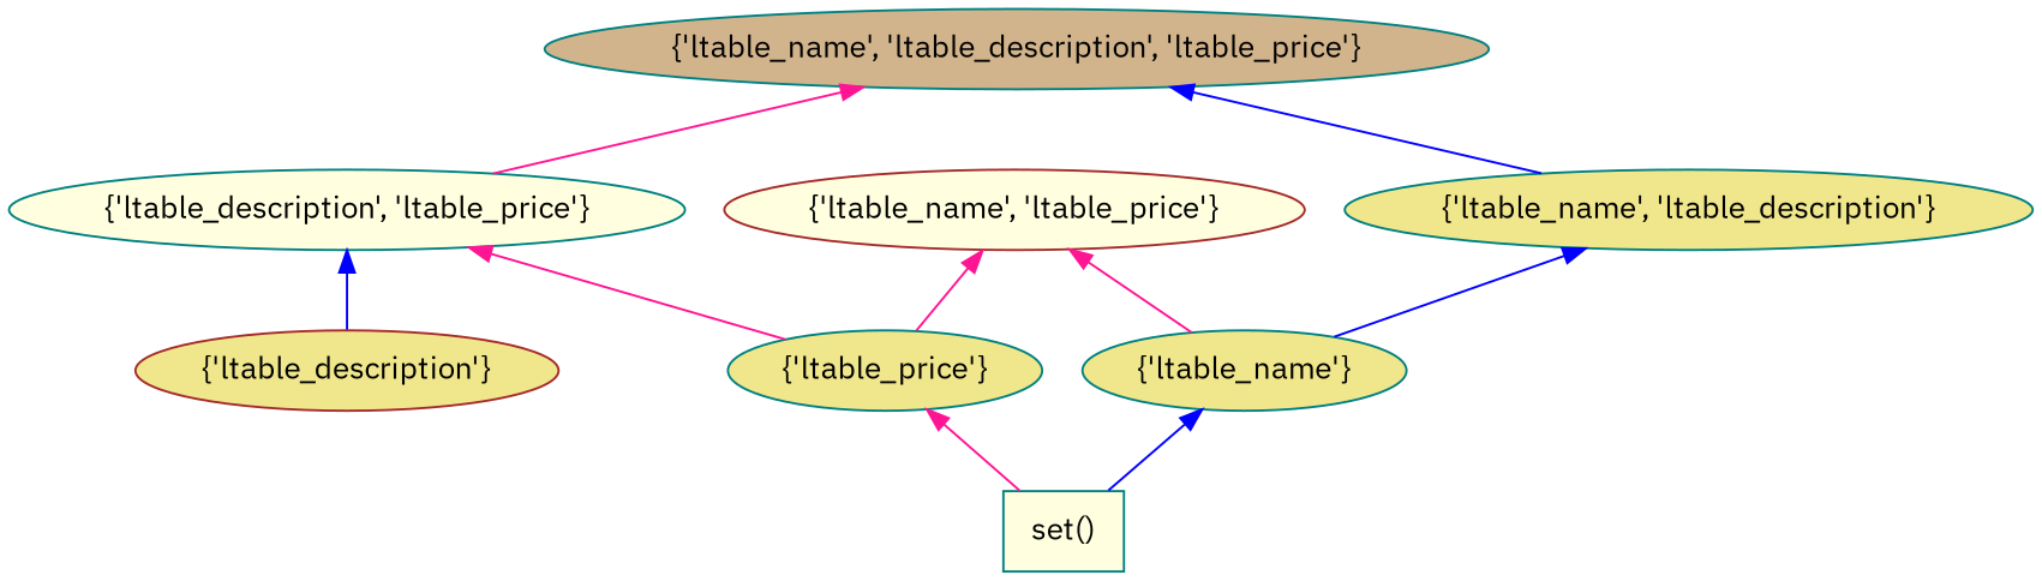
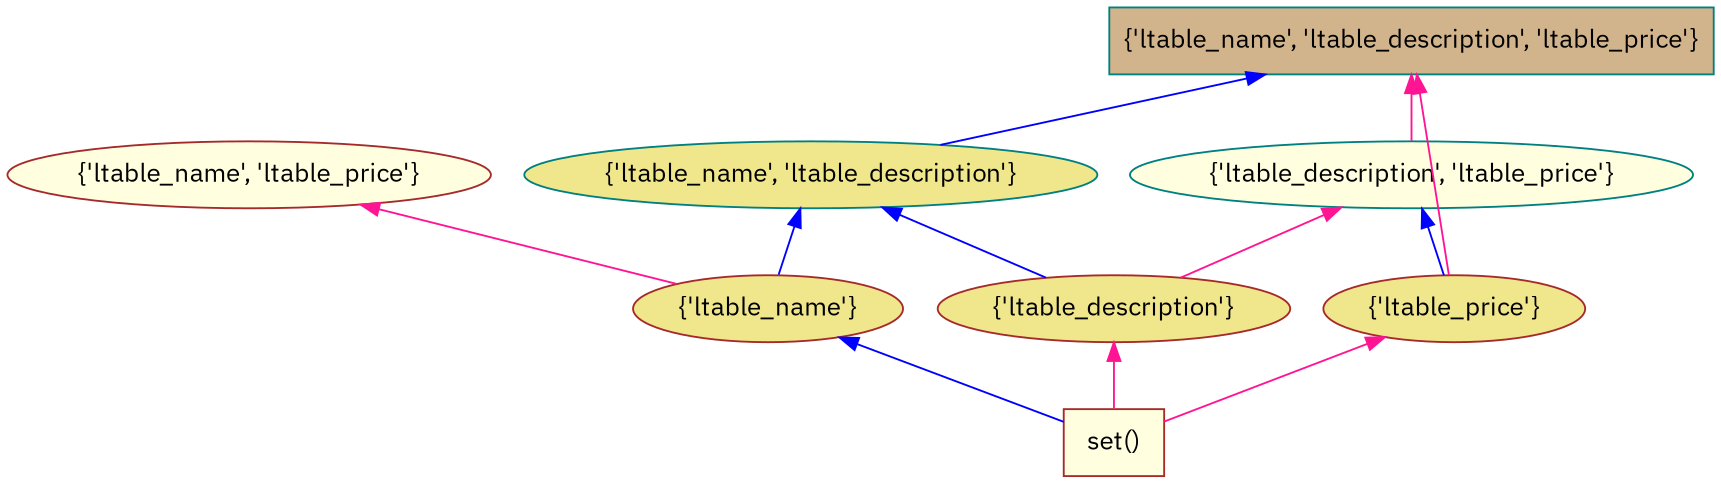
  digraph {
    fontname="IBM Plex Sans"
    rankdir=BT
    splines=line
    node [color=teal fillcolor=khaki fontname="IBM Plex Sans" style=filled]
    edge [color=deeppink fontname="IBM Plex Sans"]
-   "{'ltable_name', 'ltable_description', 'ltable_price'}" [fillcolor=tan shape=ellipse]
-   "set()" [fillcolor=lightyellow shape=box]
-   "{'ltable_name'}"
+   "{'ltable_name', 'ltable_description', 'ltable_price'}" [fillcolor=tan shape=box]
+   "set()" [color=brown fillcolor=lightyellow shape=box]
+   "{'ltable_name'}" [color=brown]
    "{'ltable_description'}" [color=brown]
-   "{'ltable_price'}"
+   "{'ltable_price'}" [color=brown]
    "{'ltable_name', 'ltable_description'}"
    "{'ltable_name', 'ltable_price'}" [color=brown fillcolor=lightyellow]
    "{'ltable_description', 'ltable_price'}" [fillcolor=lightyellow]
    "set()" -> "{'ltable_name'}" [color=blue]
+   "set()" -> "{'ltable_description'}"
    "set()" -> "{'ltable_price'}"
    "{'ltable_name'}" -> "{'ltable_name', 'ltable_description'}" [color=blue]
    "{'ltable_name'}" -> "{'ltable_name', 'ltable_price'}"
-   "{'ltable_description'}" -> "{'ltable_description', 'ltable_price'}" [color=blue]
-   "{'ltable_price'}" -> "{'ltable_name', 'ltable_price'}"
-   "{'ltable_price'}" -> "{'ltable_description', 'ltable_price'}"
+   "{'ltable_description'}" -> "{'ltable_name', 'ltable_description'}" [color=blue]
+   "{'ltable_description'}" -> "{'ltable_description', 'ltable_price'}"
+   "{'ltable_price'}" -> "{'ltable_name', 'ltable_description', 'ltable_price'}"
+   "{'ltable_price'}" -> "{'ltable_description', 'ltable_price'}" [color=blue]
    "{'ltable_name', 'ltable_description'}" -> "{'ltable_name', 'ltable_description', 'ltable_price'}" [color=blue]
    "{'ltable_description', 'ltable_price'}" -> "{'ltable_name', 'ltable_description', 'ltable_price'}"
  }
